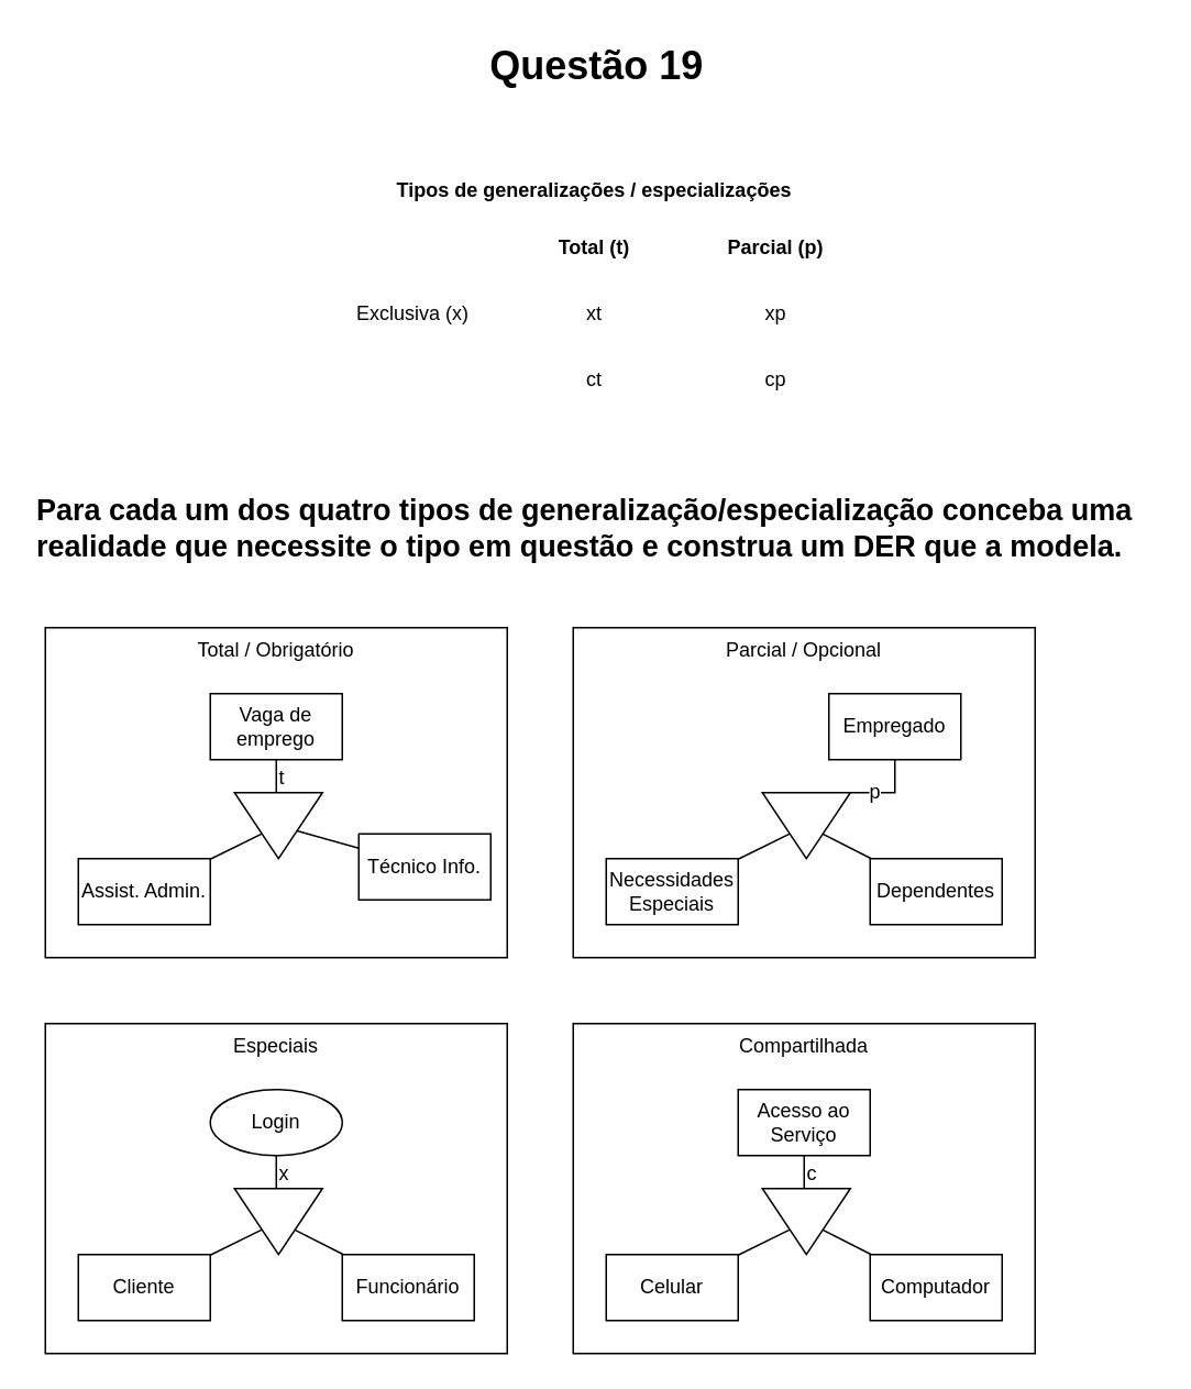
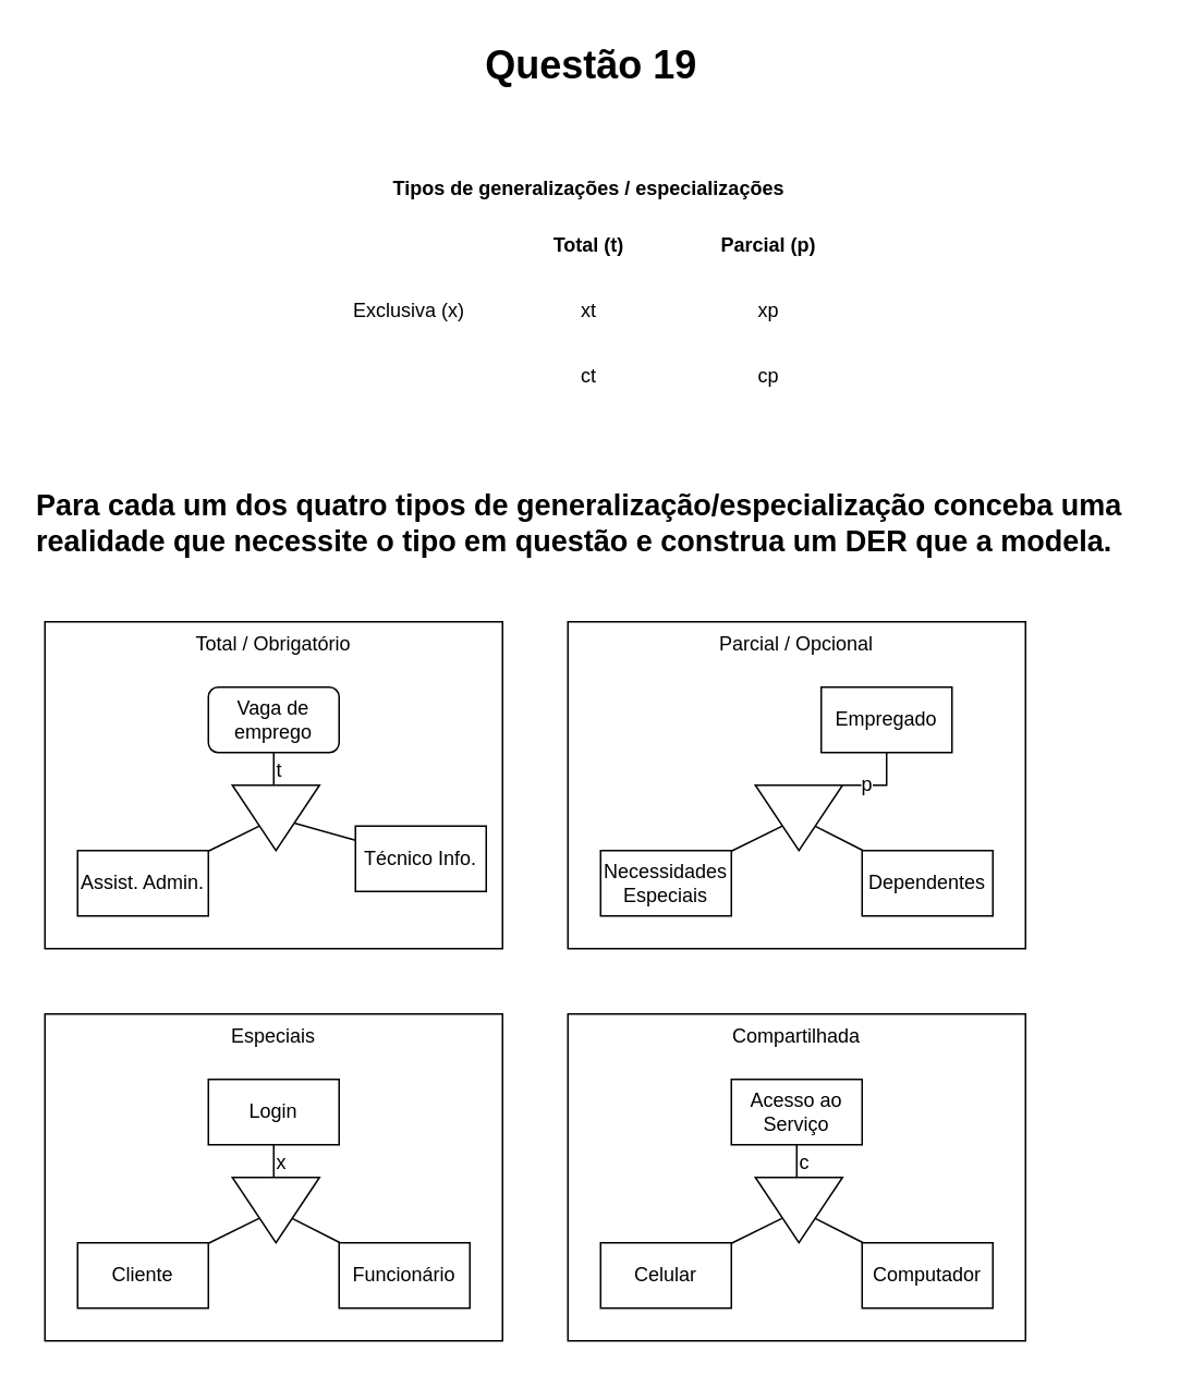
  <mxCell id="0" />
  <mxCell id="1" parent="0" />
  <mxCell id="2" value="Questão 19" style="text;strokeColor=none;fillColor=none;html=1;fontSize=24;fontStyle=1;verticalAlign=middle;align=center;" parent="1" vertex="1"><mxGeometry x="187" y="20" width="348" height="40" as="geometry" /></mxCell>
  <mxCell id="3" value="&lt;h2 style=&quot;font-size: 18px&quot;&gt;&lt;span style=&quot;left: 260.429px ; top: 787.175px ; font-family: sans-serif ; transform: scalex(0.933)&quot; dir=&quot;ltr&quot;&gt;Para cada um dos quatro tipos de generalização/especialização&amp;nbsp;&lt;/span&gt;&lt;span style=&quot;left: 142.329px ; top: 813.175px ; font-family: sans-serif ; transform: scalex(0.954)&quot; dir=&quot;ltr&quot;&gt;conceba uma realidade que necessite o tipo em questão e cons&lt;/span&gt;&lt;span style=&quot;left: 142.329px ; top: 839.175px ; font-family: sans-serif ; transform: scalex(0.946)&quot; dir=&quot;ltr&quot;&gt;trua um DER que a modela.&lt;/span&gt;&lt;br&gt;&lt;/h2&gt;" style="text;strokeColor=none;fillColor=none;align=left;verticalAlign=middle;whiteSpace=wrap;rounded=0;html=1;" parent="1" vertex="1"><mxGeometry x="20" y="300" width="680" height="40" as="geometry" /></mxCell>
  <mxCell id="4" value="Tipos de generalizações / especializações" style="shape=table;html=1;whiteSpace=wrap;startSize=30;container=1;collapsible=0;childLayout=tableLayout;fontStyle=1;align=center;strokeColor=none;" parent="1" vertex="1"><mxGeometry x="195" y="100" width="330" height="150" as="geometry" /></mxCell>
  <mxCell id="5" value="" style="shape=partialRectangle;html=1;whiteSpace=wrap;collapsible=0;dropTarget=0;pointerEvents=0;fillColor=none;top=0;left=0;bottom=0;right=0;points=[[0,0.5],[1,0.5]];portConstraint=eastwest;" parent="4" vertex="1"><mxGeometry y="30" width="330" height="40" as="geometry" /></mxCell>
  <mxCell id="6" value="" style="shape=partialRectangle;html=1;whiteSpace=wrap;connectable=0;fillColor=none;top=0;left=0;bottom=0;right=0;overflow=hidden;" parent="5" vertex="1"><mxGeometry width="110" height="40" as="geometry" /></mxCell>
  <mxCell id="7" value="&lt;b&gt;Total (t)&lt;/b&gt;" style="shape=partialRectangle;html=1;whiteSpace=wrap;connectable=0;fillColor=none;top=0;left=0;bottom=0;right=0;overflow=hidden;" parent="5" vertex="1"><mxGeometry x="110" width="110" height="40" as="geometry" /></mxCell>
  <mxCell id="8" value="&lt;b&gt;Parcial (p)&lt;/b&gt;" style="shape=partialRectangle;html=1;whiteSpace=wrap;connectable=0;fillColor=none;top=0;left=0;bottom=0;right=0;overflow=hidden;" parent="5" vertex="1"><mxGeometry x="220" width="110" height="40" as="geometry" /></mxCell>
  <mxCell id="9" value="" style="shape=partialRectangle;html=1;whiteSpace=wrap;collapsible=0;dropTarget=0;pointerEvents=0;fillColor=none;top=0;left=0;bottom=0;right=0;points=[[0,0.5],[1,0.5]];portConstraint=eastwest;" parent="4" vertex="1"><mxGeometry y="70" width="330" height="40" as="geometry" /></mxCell>
  <mxCell id="10" value="Exclusiva (x)" style="shape=partialRectangle;whiteSpace=wrap;connectable=0;fillColor=none;top=0;left=0;bottom=0;right=0;overflow=hidden;html=1;" parent="9" vertex="1"><mxGeometry width="110" height="40" as="geometry" /></mxCell>
  <mxCell id="11" value="xt" style="shape=partialRectangle;html=1;whiteSpace=wrap;connectable=0;fillColor=none;top=0;left=0;bottom=0;right=0;overflow=hidden;" parent="9" vertex="1"><mxGeometry x="110" width="110" height="40" as="geometry" /></mxCell>
  <mxCell id="12" value="xp" style="shape=partialRectangle;html=1;whiteSpace=wrap;connectable=0;fillColor=none;top=0;left=0;bottom=0;right=0;overflow=hidden;" parent="9" vertex="1"><mxGeometry x="220" width="110" height="40" as="geometry" /></mxCell>
  <mxCell id="13" value="" style="shape=partialRectangle;html=1;whiteSpace=wrap;collapsible=0;dropTarget=0;pointerEvents=0;fillColor=none;top=0;left=0;bottom=0;right=0;points=[[0,0.5],[1,0.5]];portConstraint=eastwest;" parent="4" vertex="1"><mxGeometry y="110" width="330" height="40" as="geometry" /></mxCell>
  <mxCell id="14" value="ct" style="shape=partialRectangle;html=1;whiteSpace=wrap;connectable=0;fillColor=none;top=0;left=0;bottom=0;right=0;overflow=hidden;" parent="13" vertex="1"><mxGeometry x="110" width="110" height="40" as="geometry" /></mxCell>
  <mxCell id="15" value="cp" style="shape=partialRectangle;html=1;whiteSpace=wrap;connectable=0;fillColor=none;top=0;left=0;bottom=0;right=0;overflow=hidden;" parent="13" vertex="1"><mxGeometry x="220" width="110" height="40" as="geometry" /></mxCell>
  <mxCell id="16" value="Total / Obrigatório" style="rounded=0;whiteSpace=wrap;shadow=0;sketch=0;strokeColor=#000000;strokeWidth=1;fillColor=#FFFFFF;gradientColor=none;fontSize=12;fontColor=#000000;align=center;verticalAlign=top;html=1;" vertex="1" parent="1"><mxGeometry x="27" y="380" width="280" height="200" as="geometry" /></mxCell>
  <mxCell id="17" value="t" style="edgeStyle=orthogonalEdgeStyle;rounded=0;orthogonalLoop=1;jettySize=auto;html=1;labelBackgroundColor=#ffffff;endArrow=none;endFill=0;strokeWidth=1;fontSize=12;fontColor=#000000;labelPosition=right;verticalLabelPosition=middle;align=left;verticalAlign=middle;" edge="1" parent="1" source="18" target="20"><mxGeometry relative="1" as="geometry" /></mxCell>
- <mxCell id="18" value="Vaga de emprego" style="rounded=0;whiteSpace=wrap;html=1;shadow=0;sketch=0;strokeColor=#000000;strokeWidth=1;fillColor=#FFFFFF;gradientColor=none;fontSize=12;fontColor=#000000;align=center;" vertex="1" parent="1"><mxGeometry x="127" y="420" width="80" height="40" as="geometry" /></mxCell>
+ <mxCell id="18" value="Vaga de emprego" style="whiteSpace=wrap;html=1;shadow=0;sketch=0;strokeColor=#000000;strokeWidth=1;fillColor=#FFFFFF;gradientColor=none;fontSize=12;fontColor=#000000;align=center;rounded=1;" vertex="1" parent="1"><mxGeometry x="127" y="420" width="80" height="40" as="geometry" /></mxCell>
  <mxCell id="19" value="" style="rounded=0;orthogonalLoop=1;jettySize=auto;html=1;labelBackgroundColor=#ffffff;endArrow=none;endFill=0;strokeWidth=1;fontSize=12;fontColor=#000000;" edge="1" parent="1" source="20" target="21"><mxGeometry relative="1" as="geometry" /></mxCell>
  <mxCell id="20" value="" style="triangle;whiteSpace=wrap;html=1;rounded=0;shadow=0;fontSize=12;strokeWidth=1;fillColor=#FFFFFF;sketch=0;rotation=0;flipV=0;flipH=0;direction=south;" vertex="1" parent="1"><mxGeometry x="141.67" y="480" width="53.33" height="40" as="geometry" /></mxCell>
  <mxCell id="21" value="Assist. Admin." style="whiteSpace=wrap;html=1;rounded=0;shadow=0;fontSize=12;strokeWidth=1;fillColor=#FFFFFF;sketch=0;" vertex="1" parent="1"><mxGeometry x="47" y="520" width="80" height="40" as="geometry" /></mxCell>
  <mxCell id="22" style="rounded=0;orthogonalLoop=1;jettySize=auto;html=1;labelBackgroundColor=#ffffff;endArrow=none;endFill=0;strokeWidth=1;fontSize=12;fontColor=#000000;" edge="1" parent="1" source="23" target="20"><mxGeometry relative="1" as="geometry" /></mxCell>
  <mxCell id="23" value="Técnico Info." style="whiteSpace=wrap;html=1;rounded=0;shadow=0;fontSize=12;strokeWidth=1;fillColor=#FFFFFF;sketch=0;" vertex="1" parent="1"><mxGeometry x="217" y="505" width="80" height="40" as="geometry" /></mxCell>
  <mxCell id="24" value="Parcial / Opcional" style="rounded=0;whiteSpace=wrap;shadow=0;sketch=0;strokeColor=#000000;strokeWidth=1;fillColor=#FFFFFF;gradientColor=none;fontSize=12;fontColor=#000000;align=center;verticalAlign=top;html=1;" vertex="1" parent="1"><mxGeometry x="347" y="380" width="280" height="200" as="geometry" /></mxCell>
  <mxCell id="25" value="p" style="edgeStyle=orthogonalEdgeStyle;rounded=0;orthogonalLoop=1;jettySize=auto;html=1;labelBackgroundColor=#ffffff;endArrow=none;endFill=0;strokeWidth=1;fontSize=12;fontColor=#000000;labelPosition=right;verticalLabelPosition=middle;align=left;verticalAlign=middle;" edge="1" source="26" target="28" parent="1"><mxGeometry relative="1" as="geometry" /></mxCell>
  <mxCell id="26" value="Empregado" style="rounded=0;whiteSpace=wrap;html=1;shadow=0;sketch=0;strokeColor=#000000;strokeWidth=1;fillColor=#FFFFFF;gradientColor=none;fontSize=12;fontColor=#000000;align=center;" vertex="1" parent="1"><mxGeometry x="502" y="420" width="80" height="40" as="geometry" /></mxCell>
  <mxCell id="27" value="" style="rounded=0;orthogonalLoop=1;jettySize=auto;html=1;labelBackgroundColor=#ffffff;endArrow=none;endFill=0;strokeWidth=1;fontSize=12;fontColor=#000000;" edge="1" source="28" target="29" parent="1"><mxGeometry relative="1" as="geometry" /></mxCell>
  <mxCell id="28" value="" style="triangle;whiteSpace=wrap;html=1;rounded=0;shadow=0;fontSize=12;strokeWidth=1;fillColor=#FFFFFF;sketch=0;rotation=0;flipV=0;flipH=0;direction=south;" vertex="1" parent="1"><mxGeometry x="461.67" y="480" width="53.33" height="40" as="geometry" /></mxCell>
  <mxCell id="29" value="Necessidades&lt;br&gt;Especiais" style="whiteSpace=wrap;html=1;rounded=0;shadow=0;fontSize=12;strokeWidth=1;fillColor=#FFFFFF;sketch=0;" vertex="1" parent="1"><mxGeometry x="367" y="520" width="80" height="40" as="geometry" /></mxCell>
  <mxCell id="30" style="rounded=0;orthogonalLoop=1;jettySize=auto;html=1;labelBackgroundColor=#ffffff;endArrow=none;endFill=0;strokeWidth=1;fontSize=12;fontColor=#000000;" edge="1" source="31" target="28" parent="1"><mxGeometry relative="1" as="geometry" /></mxCell>
  <mxCell id="31" value="Dependentes" style="whiteSpace=wrap;html=1;rounded=0;shadow=0;fontSize=12;strokeWidth=1;fillColor=#FFFFFF;sketch=0;" vertex="1" parent="1"><mxGeometry x="527" y="520" width="80" height="40" as="geometry" /></mxCell>
  <mxCell id="32" value="Especiais" style="rounded=0;whiteSpace=wrap;shadow=0;sketch=0;strokeColor=#000000;strokeWidth=1;fillColor=#FFFFFF;gradientColor=none;fontSize=12;fontColor=#000000;align=center;verticalAlign=top;html=1;" vertex="1" parent="1"><mxGeometry x="27" y="620" width="280" height="200" as="geometry" /></mxCell>
  <mxCell id="33" value="x" style="edgeStyle=orthogonalEdgeStyle;rounded=0;orthogonalLoop=1;jettySize=auto;html=1;labelBackgroundColor=#ffffff;endArrow=none;endFill=0;strokeWidth=1;fontSize=12;fontColor=#000000;labelPosition=right;verticalLabelPosition=middle;align=left;verticalAlign=middle;" edge="1" source="34" target="36" parent="1"><mxGeometry relative="1" as="geometry" /></mxCell>
- <mxCell id="34" value="Login" style="ellipse;whiteSpace=wrap;html=1;shadow=0;sketch=0;strokeColor=#000000;strokeWidth=1;fillColor=#FFFFFF;gradientColor=none;fontSize=12;fontColor=#000000;align=center;" vertex="1" parent="1"><mxGeometry x="127" y="660" width="80" height="40" as="geometry" /></mxCell>
+ <mxCell id="34" value="Login" style="rounded=0;whiteSpace=wrap;html=1;shadow=0;sketch=0;strokeColor=#000000;strokeWidth=1;fillColor=#FFFFFF;gradientColor=none;fontSize=12;fontColor=#000000;align=center;" vertex="1" parent="1"><mxGeometry x="127" y="660" width="80" height="40" as="geometry" /></mxCell>
  <mxCell id="35" value="" style="rounded=0;orthogonalLoop=1;jettySize=auto;html=1;labelBackgroundColor=#ffffff;endArrow=none;endFill=0;strokeWidth=1;fontSize=12;fontColor=#000000;" edge="1" source="36" target="37" parent="1"><mxGeometry relative="1" as="geometry" /></mxCell>
  <mxCell id="36" value="" style="triangle;whiteSpace=wrap;html=1;rounded=0;shadow=0;fontSize=12;strokeWidth=1;fillColor=#FFFFFF;sketch=0;rotation=0;flipV=0;flipH=0;direction=south;" vertex="1" parent="1"><mxGeometry x="141.67" y="720" width="53.33" height="40" as="geometry" /></mxCell>
  <mxCell id="37" value="Cliente" style="whiteSpace=wrap;html=1;rounded=0;shadow=0;fontSize=12;strokeWidth=1;fillColor=#FFFFFF;sketch=0;" vertex="1" parent="1"><mxGeometry x="47" y="760" width="80" height="40" as="geometry" /></mxCell>
  <mxCell id="38" style="rounded=0;orthogonalLoop=1;jettySize=auto;html=1;labelBackgroundColor=#ffffff;endArrow=none;endFill=0;strokeWidth=1;fontSize=12;fontColor=#000000;" edge="1" source="39" target="36" parent="1"><mxGeometry relative="1" as="geometry" /></mxCell>
  <mxCell id="39" value="Funcionário" style="whiteSpace=wrap;html=1;rounded=0;shadow=0;fontSize=12;strokeWidth=1;fillColor=#FFFFFF;sketch=0;" vertex="1" parent="1"><mxGeometry x="207" y="760" width="80" height="40" as="geometry" /></mxCell>
  <mxCell id="40" value="Compartilhada" style="rounded=0;whiteSpace=wrap;shadow=0;sketch=0;strokeColor=#000000;strokeWidth=1;fillColor=#FFFFFF;gradientColor=none;fontSize=12;fontColor=#000000;align=center;verticalAlign=top;html=1;" vertex="1" parent="1"><mxGeometry x="347" y="620" width="280" height="200" as="geometry" /></mxCell>
  <mxCell id="41" value="c" style="edgeStyle=orthogonalEdgeStyle;rounded=0;orthogonalLoop=1;jettySize=auto;html=1;labelBackgroundColor=#ffffff;endArrow=none;endFill=0;strokeWidth=1;fontSize=12;fontColor=#000000;labelPosition=right;verticalLabelPosition=middle;align=left;verticalAlign=middle;" edge="1" source="42" target="44" parent="1"><mxGeometry relative="1" as="geometry" /></mxCell>
  <mxCell id="42" value="Acesso ao&lt;br&gt;Serviço" style="rounded=0;whiteSpace=wrap;html=1;shadow=0;sketch=0;strokeColor=#000000;strokeWidth=1;fillColor=#FFFFFF;gradientColor=none;fontSize=12;fontColor=#000000;align=center;" vertex="1" parent="1"><mxGeometry x="447" y="660" width="80" height="40" as="geometry" /></mxCell>
  <mxCell id="43" value="" style="rounded=0;orthogonalLoop=1;jettySize=auto;html=1;labelBackgroundColor=#ffffff;endArrow=none;endFill=0;strokeWidth=1;fontSize=12;fontColor=#000000;" edge="1" source="44" target="45" parent="1"><mxGeometry relative="1" as="geometry" /></mxCell>
  <mxCell id="44" value="" style="triangle;whiteSpace=wrap;html=1;rounded=0;shadow=0;fontSize=12;strokeWidth=1;fillColor=#FFFFFF;sketch=0;rotation=0;flipV=0;flipH=0;direction=south;" vertex="1" parent="1"><mxGeometry x="461.67" y="720" width="53.33" height="40" as="geometry" /></mxCell>
  <mxCell id="45" value="Celular" style="whiteSpace=wrap;html=1;rounded=0;shadow=0;fontSize=12;strokeWidth=1;fillColor=#FFFFFF;sketch=0;" vertex="1" parent="1"><mxGeometry x="367" y="760" width="80" height="40" as="geometry" /></mxCell>
  <mxCell id="46" style="rounded=0;orthogonalLoop=1;jettySize=auto;html=1;labelBackgroundColor=#ffffff;endArrow=none;endFill=0;strokeWidth=1;fontSize=12;fontColor=#000000;" edge="1" source="47" target="44" parent="1"><mxGeometry relative="1" as="geometry" /></mxCell>
  <mxCell id="47" value="Computador" style="whiteSpace=wrap;html=1;rounded=0;shadow=0;fontSize=12;strokeWidth=1;fillColor=#FFFFFF;sketch=0;" vertex="1" parent="1"><mxGeometry x="527" y="760" width="80" height="40" as="geometry" /></mxCell>
